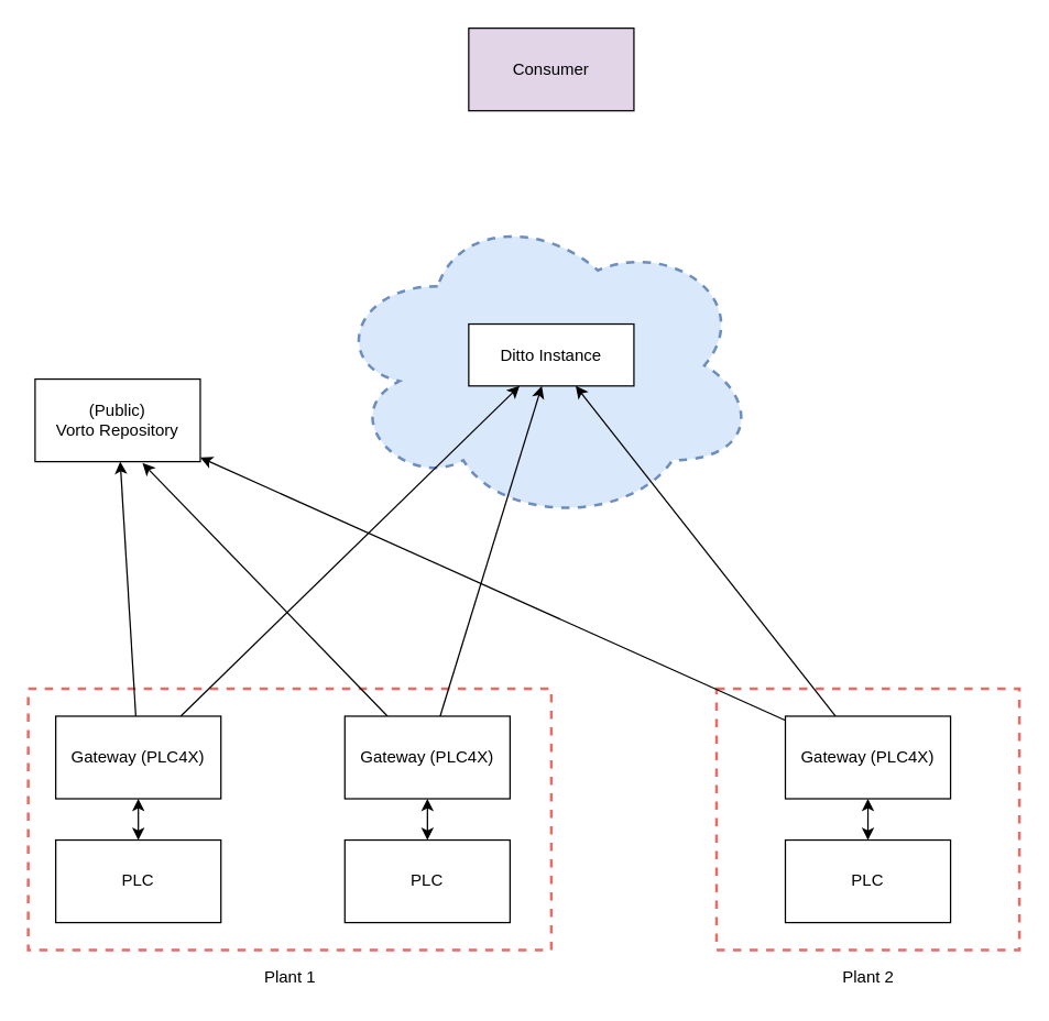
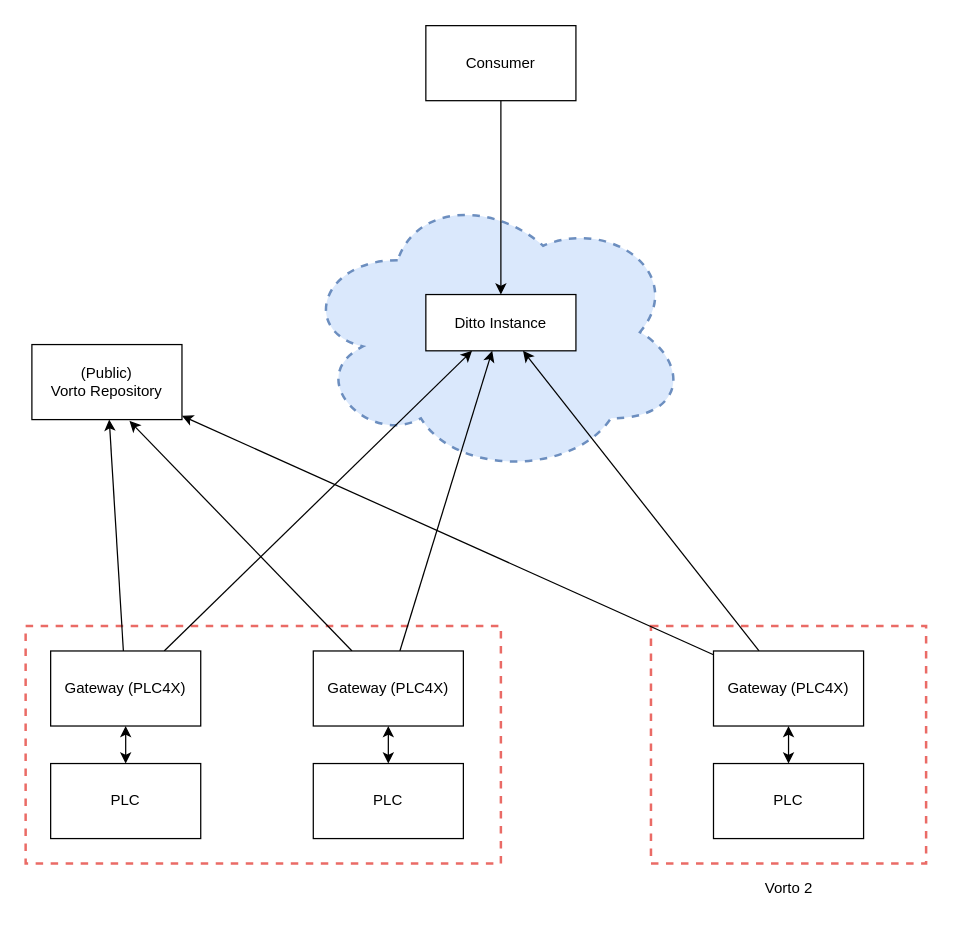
  <mxCell id="0" />
  <mxCell id="1" parent="0" />
  <mxCell id="2" value="" style="ellipse;shape=cloud;whiteSpace=wrap;html=1;dashed=1;strokeColor=#6c8ebf;strokeWidth=2;fillColor=#dae8fc;" vertex="1" parent="1"><mxGeometry x="240" y="150" width="310" height="230" as="geometry" /></mxCell>
  <mxCell id="3" value="" style="rounded=0;whiteSpace=wrap;html=1;dashed=1;strokeColor=#EA6B66;strokeWidth=2;" vertex="1" parent="1"><mxGeometry x="520" y="500" width="220" height="190" as="geometry" /></mxCell>
  <mxCell id="4" value="" style="rounded=0;whiteSpace=wrap;html=1;dashed=1;strokeColor=#EA6B66;strokeWidth=2;" vertex="1" parent="1"><mxGeometry x="20" y="500" width="380" height="190" as="geometry" /></mxCell>
  <mxCell id="5" style="edgeStyle=none;rounded=0;orthogonalLoop=1;jettySize=auto;html=1;startArrow=classic;startFill=1;" edge="1" parent="1" source="6" target="13"><mxGeometry relative="1" as="geometry" /></mxCell>
  <mxCell id="6" value="PLC" style="rounded=0;whiteSpace=wrap;html=1;" vertex="1" parent="1"><mxGeometry x="40" y="610" width="120" height="60" as="geometry" /></mxCell>
  <mxCell id="7" style="edgeStyle=none;rounded=0;orthogonalLoop=1;jettySize=auto;html=1;startArrow=classic;startFill=1;" edge="1" parent="1" source="8" target="16"><mxGeometry relative="1" as="geometry" /></mxCell>
  <mxCell id="8" value="PLC" style="rounded=0;whiteSpace=wrap;html=1;" vertex="1" parent="1"><mxGeometry x="250" y="610" width="120" height="60" as="geometry" /></mxCell>
  <mxCell id="9" style="edgeStyle=none;rounded=0;orthogonalLoop=1;jettySize=auto;html=1;startArrow=classic;startFill=1;" edge="1" parent="1" source="10" target="19"><mxGeometry relative="1" as="geometry" /></mxCell>
  <mxCell id="10" value="PLC" style="rounded=0;whiteSpace=wrap;html=1;" vertex="1" parent="1"><mxGeometry x="570" y="610" width="120" height="60" as="geometry" /></mxCell>
  <mxCell id="11" style="rounded=0;orthogonalLoop=1;jettySize=auto;html=1;" edge="1" parent="1" source="13" target="20"><mxGeometry relative="1" as="geometry" /></mxCell>
  <mxCell id="12" style="rounded=0;orthogonalLoop=1;jettySize=auto;html=1;" edge="1" parent="1" source="13" target="21"><mxGeometry relative="1" as="geometry" /></mxCell>
  <mxCell id="13" value="Gateway (PLC4X)" style="rounded=0;whiteSpace=wrap;html=1;" vertex="1" parent="1"><mxGeometry x="40" y="520" width="120" height="60" as="geometry" /></mxCell>
  <mxCell id="14" style="edgeStyle=none;rounded=0;orthogonalLoop=1;jettySize=auto;html=1;entryX=0.65;entryY=1.017;entryDx=0;entryDy=0;entryPerimeter=0;" edge="1" parent="1" source="16" target="20"><mxGeometry relative="1" as="geometry" /></mxCell>
  <mxCell id="15" style="edgeStyle=none;rounded=0;orthogonalLoop=1;jettySize=auto;html=1;" edge="1" parent="1" source="16" target="21"><mxGeometry relative="1" as="geometry" /></mxCell>
  <mxCell id="16" value="Gateway (PLC4X)" style="rounded=0;whiteSpace=wrap;html=1;" vertex="1" parent="1"><mxGeometry x="250" y="520" width="120" height="60" as="geometry" /></mxCell>
  <mxCell id="17" style="edgeStyle=none;rounded=0;orthogonalLoop=1;jettySize=auto;html=1;" edge="1" parent="1" source="19" target="21"><mxGeometry relative="1" as="geometry" /></mxCell>
  <mxCell id="18" style="edgeStyle=none;rounded=0;orthogonalLoop=1;jettySize=auto;html=1;" edge="1" parent="1" source="19" target="20"><mxGeometry relative="1" as="geometry" /></mxCell>
  <mxCell id="19" value="Gateway (PLC4X)" style="rounded=0;whiteSpace=wrap;html=1;" vertex="1" parent="1"><mxGeometry x="570" y="520" width="120" height="60" as="geometry" /></mxCell>
  <mxCell id="20" value="(Public) &lt;br&gt;Vorto Repository" style="rounded=0;whiteSpace=wrap;html=1;" vertex="1" parent="1"><mxGeometry x="25" y="275" width="120" height="60" as="geometry" /></mxCell>
  <mxCell id="21" value="Ditto Instance" style="rounded=0;whiteSpace=wrap;html=1;" vertex="1" parent="1"><mxGeometry x="340" y="235" width="120" height="45" as="geometry" /></mxCell>
- <mxCell id="23" value="Consumer" style="rounded=0;whiteSpace=wrap;html=1;strokeWidth=1;fillColor=#e1d5e7;" vertex="1" parent="1"><mxGeometry x="340" y="20" width="120" height="60" as="geometry" /></mxCell>
- <mxCell id="24" value="Plant 1" style="text;html=1;align=center;verticalAlign=middle;resizable=0;points=[];autosize=1;" vertex="1" parent="1"><mxGeometry x="185" y="700" width="50" height="20" as="geometry" /></mxCell>
- <mxCell id="25" value="Plant 2" style="text;html=1;align=center;verticalAlign=middle;resizable=0;points=[];autosize=1;" vertex="1" parent="1"><mxGeometry x="605" y="700" width="50" height="20" as="geometry" /></mxCell>
+ <mxCell id="22" style="edgeStyle=none;rounded=0;orthogonalLoop=1;jettySize=auto;html=1;startArrow=none;startFill=0;" edge="1" parent="1" source="23" target="21"><mxGeometry relative="1" as="geometry" /></mxCell>
+ <mxCell id="23" value="Consumer" style="rounded=0;whiteSpace=wrap;html=1;strokeWidth=1;" vertex="1" parent="1"><mxGeometry x="340" y="20" width="120" height="60" as="geometry" /></mxCell>
+ <mxCell id="25" value="Vorto 2" style="text;html=1;align=center;verticalAlign=middle;resizable=0;points=[];autosize=1;" vertex="1" parent="1"><mxGeometry x="605" y="700" width="50" height="20" as="geometry" /></mxCell>
